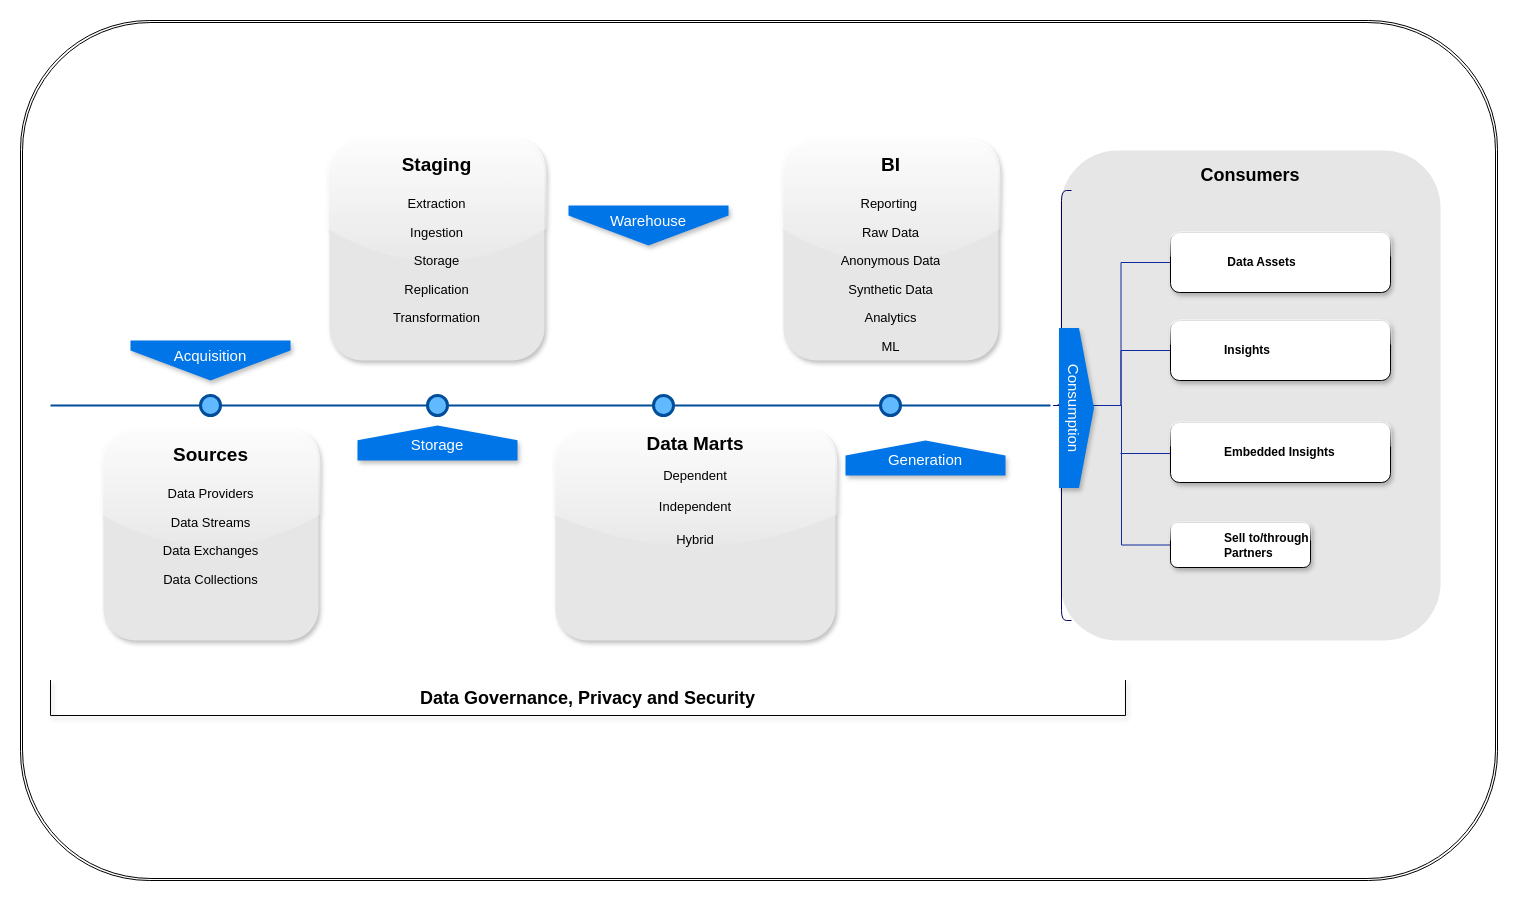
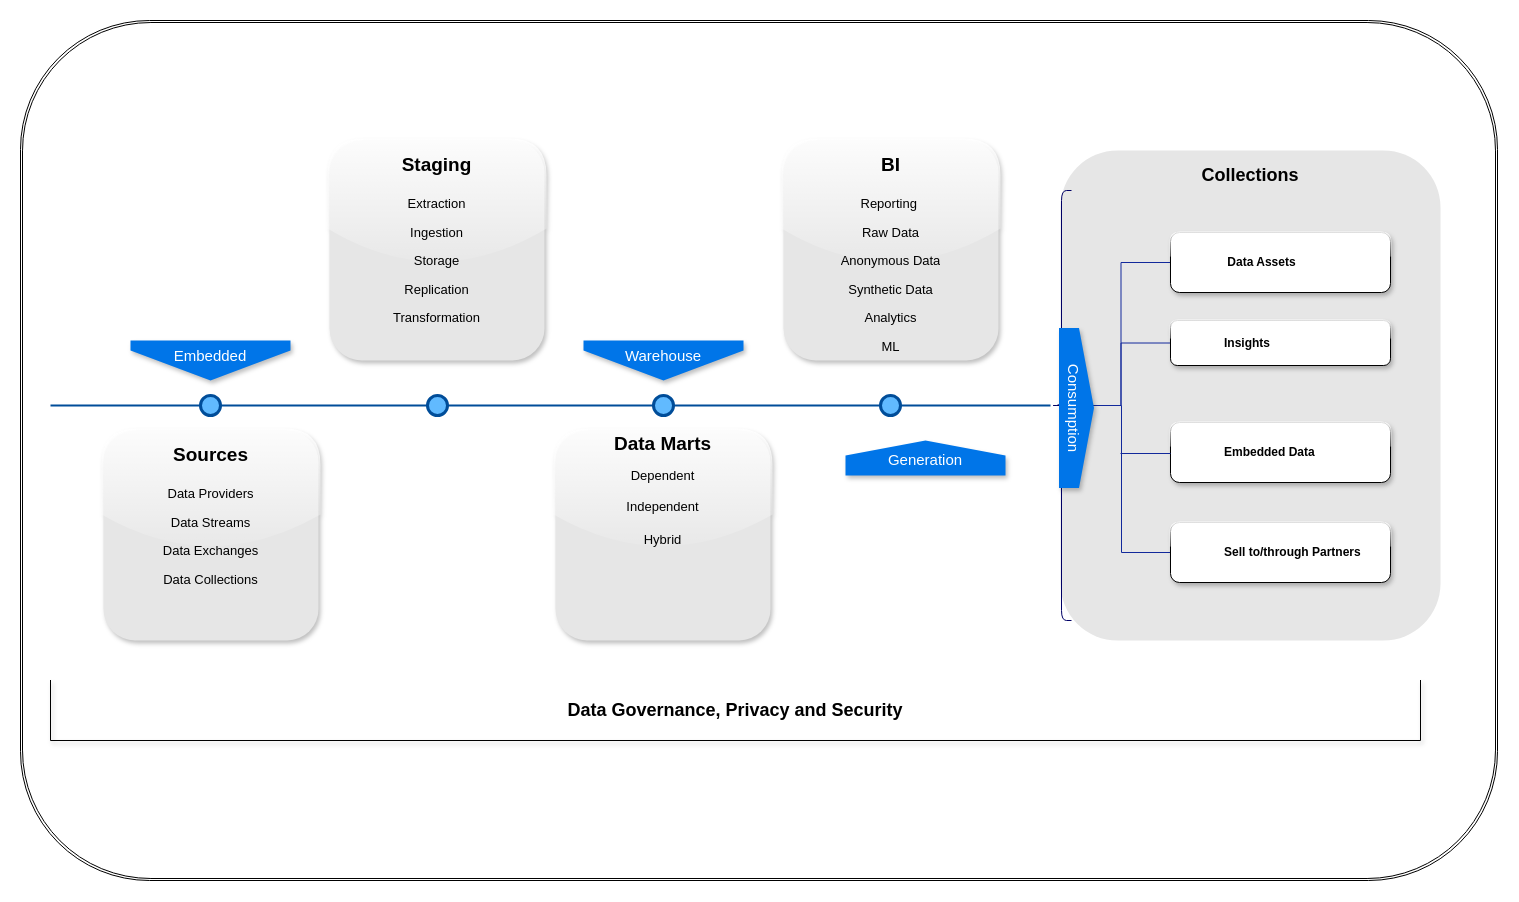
  <mxCell id="0" />
  <mxCell id="1" parent="0" />
  <mxCell id="2" value="" style="shape=ext;double=1;rounded=1;whiteSpace=wrap;html=1;" vertex="1" parent="1"><mxGeometry x="20" y="20" width="1477" height="860" as="geometry" /></mxCell>
- <mxCell id="3" value="&lt;h1&gt;&lt;font style=&quot;font-size: 18px;&quot;&gt;Consumers&lt;/font&gt;&lt;/h1&gt;" style="text;html=1;spacing=5;spacingTop=-20;whiteSpace=wrap;overflow=hidden;strokeColor=none;strokeWidth=3;fillColor=#E6E6E6;fontSize=13;fontColor=#000000;align=center;rounded=1;glass=0;shadow=0;" vertex="1" parent="1"><mxGeometry x="1060" y="150" width="380" height="490" as="geometry" /></mxCell>
+ <mxCell id="3" value="&lt;h1&gt;&lt;font style=&quot;font-size: 18px;&quot;&gt;Collections&lt;/font&gt;&lt;/h1&gt;" style="text;html=1;spacing=5;spacingTop=-20;whiteSpace=wrap;overflow=hidden;strokeColor=none;strokeWidth=3;fillColor=#E6E6E6;fontSize=13;fontColor=#000000;align=center;rounded=1;glass=0;shadow=0;" vertex="1" parent="1"><mxGeometry x="1060" y="150" width="380" height="490" as="geometry" /></mxCell>
  <mxCell id="4" value="" style="line;strokeWidth=2;html=1;fillColor=none;fontSize=28;fontColor=#004D99;strokeColor=#004D99;" parent="1" vertex="1"><mxGeometry x="50" y="400" width="1000" height="10" as="geometry" /></mxCell>
- <mxCell id="5" value="Acquisition" style="shape=offPageConnector;whiteSpace=wrap;html=1;fillColor=#0075E8;fontSize=15;fontColor=#FFFFFF;size=0.75;verticalAlign=top;strokeColor=none;shadow=1;" parent="1" vertex="1"><mxGeometry x="130" y="340" width="160" height="40" as="geometry" /></mxCell>
- <mxCell id="6" value="&lt;span&gt;Warehouse&lt;/span&gt;" style="shape=offPageConnector;whiteSpace=wrap;html=1;fillColor=#0075E8;fontSize=15;fontColor=#FFFFFF;size=0.75;verticalAlign=top;strokeColor=none;shadow=1;" parent="1" vertex="1"><mxGeometry x="568" y="205" width="160" height="40" as="geometry" /></mxCell>
- <mxCell id="7" value="&lt;span&gt;Storage&lt;/span&gt;" style="shape=offPageConnector;whiteSpace=wrap;html=1;fillColor=#0075E8;fontSize=15;fontColor=#FFFFFF;size=0.418;flipV=1;verticalAlign=bottom;strokeColor=none;spacingBottom=4;rounded=0;shadow=1;" parent="1" vertex="1"><mxGeometry x="357" y="425" width="160" height="35" as="geometry" /></mxCell>
+ <mxCell id="5" value="Embedded" style="shape=offPageConnector;whiteSpace=wrap;html=1;fillColor=#0075E8;fontSize=15;fontColor=#FFFFFF;size=0.75;verticalAlign=top;strokeColor=none;shadow=1;" parent="1" vertex="1"><mxGeometry x="130" y="340" width="160" height="40" as="geometry" /></mxCell>
+ <mxCell id="6" value="&lt;span&gt;Warehouse&lt;/span&gt;" style="shape=offPageConnector;whiteSpace=wrap;html=1;fillColor=#0075E8;fontSize=15;fontColor=#FFFFFF;size=0.75;verticalAlign=top;strokeColor=none;shadow=1;" parent="1" vertex="1"><mxGeometry x="583" y="340" width="160" height="40" as="geometry" /></mxCell>
  <mxCell id="8" value="&lt;span&gt;Generation&lt;/span&gt;" style="shape=offPageConnector;whiteSpace=wrap;html=1;fillColor=#0075E8;fontSize=15;fontColor=#FFFFFF;size=0.429;flipV=1;verticalAlign=bottom;strokeColor=none;spacingBottom=4;shadow=1;" parent="1" vertex="1"><mxGeometry x="845" y="440" width="160" height="35" as="geometry" /></mxCell>
  <mxCell id="9" value="" style="ellipse;whiteSpace=wrap;html=1;fillColor=#61BAFF;fontSize=28;fontColor=#004D99;strokeWidth=3;strokeColor=#004D99;" parent="1" vertex="1"><mxGeometry x="200" y="395" width="20" height="20" as="geometry" /></mxCell>
  <mxCell id="10" value="" style="ellipse;whiteSpace=wrap;html=1;fillColor=#61BAFF;fontSize=28;fontColor=#004D99;strokeWidth=3;strokeColor=#004D99;" parent="1" vertex="1"><mxGeometry x="427" y="395" width="20" height="20" as="geometry" /></mxCell>
  <mxCell id="11" value="" style="ellipse;whiteSpace=wrap;html=1;fillColor=#61BAFF;fontSize=28;fontColor=#004D99;strokeWidth=3;strokeColor=#004D99;" parent="1" vertex="1"><mxGeometry x="653" y="395" width="20" height="20" as="geometry" /></mxCell>
  <mxCell id="12" value="" style="ellipse;whiteSpace=wrap;html=1;fillColor=#61BAFF;fontSize=28;fontColor=#004D99;strokeWidth=3;strokeColor=#004D99;" parent="1" vertex="1"><mxGeometry x="880" y="395" width="20" height="20" as="geometry" /></mxCell>
  <mxCell id="13" value="&lt;h1&gt;&lt;font style=&quot;font-size: 19px;&quot;&gt;Sources&lt;/font&gt;&lt;/h1&gt;&lt;p&gt;Data Providers&lt;/p&gt;&lt;p&gt;Data Streams&lt;/p&gt;&lt;p&gt;Data Exchanges&lt;/p&gt;&lt;p&gt;Data Collections&lt;/p&gt;" style="text;html=1;spacing=5;spacingTop=-20;whiteSpace=wrap;overflow=hidden;strokeColor=none;strokeWidth=3;fillColor=#E6E6E6;fontSize=13;fontColor=#000000;align=center;rounded=1;glass=1;shadow=1;" parent="1" vertex="1"><mxGeometry x="103" y="430" width="215" height="210" as="geometry" /></mxCell>
  <mxCell id="14" value="&lt;h1&gt;&lt;font style=&quot;font-size: 19px;&quot;&gt;Staging&lt;/font&gt;&lt;/h1&gt;&lt;p&gt;Extraction&lt;/p&gt;&lt;p&gt;Ingestion&lt;/p&gt;&lt;p&gt;Storage&lt;/p&gt;&lt;p&gt;Replication&lt;/p&gt;&lt;p&gt;Transformation&lt;/p&gt;&lt;p&gt;&lt;br&gt;&lt;/p&gt;" style="text;html=1;spacing=5;spacingTop=-20;whiteSpace=wrap;overflow=hidden;strokeColor=none;strokeWidth=3;fillColor=#E6E6E6;fontSize=13;fontColor=#000000;align=center;rounded=1;glass=1;shadow=1;" parent="1" vertex="1"><mxGeometry x="329" y="140" width="215" height="220" as="geometry" /></mxCell>
- <mxCell id="15" value="&lt;h1 style=&quot;font-size: 19px;&quot;&gt;&lt;font style=&quot;font-size: 19px;&quot;&gt;Data Marts&lt;/font&gt;&lt;/h1&gt;&lt;div style=&quot;&quot;&gt;&lt;font style=&quot;font-size: 13px;&quot;&gt;Dependent&lt;/font&gt;&lt;/div&gt;&lt;div&gt;&lt;br&gt;&lt;/div&gt;&lt;div style=&quot;&quot;&gt;&lt;font style=&quot;font-size: 13px;&quot;&gt;Independent&lt;/font&gt;&lt;/div&gt;&lt;div style=&quot;font-size: 14px;&quot;&gt;&lt;br&gt;&lt;/div&gt;&lt;div&gt;Hybrid&lt;/div&gt;&lt;div&gt;&lt;br&gt;&lt;/div&gt;" style="text;html=1;spacing=5;spacingTop=-20;whiteSpace=wrap;overflow=hidden;strokeColor=none;strokeWidth=3;fillColor=#E6E6E6;fontSize=13;fontColor=#000000;align=center;rounded=1;glass=1;shadow=1;" parent="1" vertex="1"><mxGeometry x="555" y="430" width="280" height="210" as="geometry" /></mxCell>
+ <mxCell id="15" value="&lt;h1 style=&quot;font-size: 19px;&quot;&gt;&lt;font style=&quot;font-size: 19px;&quot;&gt;Data Marts&lt;/font&gt;&lt;/h1&gt;&lt;div style=&quot;&quot;&gt;&lt;font style=&quot;font-size: 13px;&quot;&gt;Dependent&lt;/font&gt;&lt;/div&gt;&lt;div&gt;&lt;br&gt;&lt;/div&gt;&lt;div style=&quot;&quot;&gt;&lt;font style=&quot;font-size: 13px;&quot;&gt;Independent&lt;/font&gt;&lt;/div&gt;&lt;div style=&quot;font-size: 14px;&quot;&gt;&lt;br&gt;&lt;/div&gt;&lt;div&gt;Hybrid&lt;/div&gt;&lt;div&gt;&lt;br&gt;&lt;/div&gt;" style="text;html=1;spacing=5;spacingTop=-20;whiteSpace=wrap;overflow=hidden;strokeColor=none;strokeWidth=3;fillColor=#E6E6E6;fontSize=13;fontColor=#000000;align=center;rounded=1;glass=1;shadow=1;" parent="1" vertex="1"><mxGeometry x="555" y="430" width="215" height="210" as="geometry" /></mxCell>
  <mxCell id="16" value="&lt;h1&gt;&lt;font style=&quot;font-size: 19px;&quot;&gt;BI&lt;/font&gt;&lt;/h1&gt;&lt;p&gt;Reporting&amp;nbsp;&lt;/p&gt;&lt;p&gt;Raw Data&lt;/p&gt;&lt;p&gt;&lt;span style=&quot;background-color: initial;&quot;&gt;Anonymous Data&lt;/span&gt;&lt;/p&gt;&lt;p&gt;Synthetic Data&lt;/p&gt;&lt;p&gt;Analytics&lt;/p&gt;&lt;p&gt;ML&lt;/p&gt;" style="text;html=1;spacing=5;spacingTop=-20;whiteSpace=wrap;overflow=hidden;strokeColor=none;strokeWidth=3;fillColor=#E6E6E6;fontSize=13;fontColor=#000000;align=center;rounded=1;glass=1;shadow=1;" parent="1" vertex="1"><mxGeometry x="783" y="140" width="215" height="220" as="geometry" /></mxCell>
  <mxCell id="17" value="" style="edgeStyle=orthogonalEdgeStyle;rounded=0;hachureGap=4;orthogonalLoop=1;jettySize=auto;html=1;fontFamily=Architects Daughter;fontSource=https%3A%2F%2Ffonts.googleapis.com%2Fcss%3Ffamily%3DArchitects%2BDaughter;fontSize=16;strokeColor=#12299b;" edge="1" parent="1" source="18" target="24"><mxGeometry relative="1" as="geometry" /></mxCell>
  <mxCell id="18" value="&amp;nbsp;Data Assets" style="label;whiteSpace=wrap;html=1;glass=1;rounded=1;shadow=1;" vertex="1" parent="1"><mxGeometry x="1170" y="232" width="220" height="60" as="geometry" /></mxCell>
  <mxCell id="19" value="" style="edgeStyle=orthogonalEdgeStyle;rounded=0;hachureGap=4;orthogonalLoop=1;jettySize=auto;html=1;fontFamily=Architects Daughter;fontSource=https%3A%2F%2Ffonts.googleapis.com%2Fcss%3Ffamily%3DArchitects%2BDaughter;fontSize=16;strokeColor=#12299b;" edge="1" parent="1" source="20" target="24"><mxGeometry relative="1" as="geometry" /></mxCell>
- <mxCell id="20" value="Insights" style="label;whiteSpace=wrap;html=1;glass=1;rounded=1;shadow=1;" vertex="1" parent="1"><mxGeometry x="1170" y="320" width="220" height="60" as="geometry" /></mxCell>
- <mxCell id="21" value="Embedded Insights" style="label;whiteSpace=wrap;html=1;glass=1;shadow=1;" vertex="1" parent="1"><mxGeometry x="1170" y="422" width="220" height="60" as="geometry" /></mxCell>
+ <mxCell id="20" value="Insights" style="label;whiteSpace=wrap;html=1;glass=1;rounded=1;shadow=1;" vertex="1" parent="1"><mxGeometry x="1170" y="320" width="220" height="45" as="geometry" /></mxCell>
+ <mxCell id="21" value="Embedded Data" style="label;whiteSpace=wrap;html=1;glass=1;shadow=1;" vertex="1" parent="1"><mxGeometry x="1170" y="422" width="220" height="60" as="geometry" /></mxCell>
  <mxCell id="22" value="" style="edgeStyle=elbowEdgeStyle;rounded=0;hachureGap=4;orthogonalLoop=1;jettySize=auto;html=1;fontFamily=Architects Daughter;fontSource=https%3A%2F%2Ffonts.googleapis.com%2Fcss%3Ffamily%3DArchitects%2BDaughter;fontSize=16;strokeColor=#12299b;" edge="1" parent="1" source="23" target="24"><mxGeometry relative="1" as="geometry" /></mxCell>
- <mxCell id="23" value="Sell to/through Partners" style="label;whiteSpace=wrap;html=1;glass=1;shadow=1;" vertex="1" parent="1"><mxGeometry x="1170" y="522" width="140" height="45" as="geometry" /></mxCell>
+ <mxCell id="23" value="Sell to/through Partners" style="label;whiteSpace=wrap;html=1;glass=1;shadow=1;" vertex="1" parent="1"><mxGeometry x="1170" y="522" width="220" height="60" as="geometry" /></mxCell>
  <mxCell id="24" value="" style="shape=curlyBracket;whiteSpace=wrap;html=1;rounded=1;labelPosition=left;verticalLabelPosition=middle;align=right;verticalAlign=middle;hachureGap=4;fontFamily=Architects Daughter;fontSource=https%3A%2F%2Ffonts.googleapis.com%2Fcss%3Ffamily%3DArchitects%2BDaughter;fontSize=20;size=0.5;strokeColor=#000066;" vertex="1" parent="1"><mxGeometry x="1051" y="190" width="20" height="430" as="geometry" /></mxCell>
  <mxCell id="25" value="" style="endArrow=none;html=1;rounded=0;strokeColor=#12299b;" edge="1" parent="1"><mxGeometry width="50" height="50" relative="1" as="geometry"><mxPoint x="1120" y="453" as="sourcePoint" /><mxPoint x="1170" y="453" as="targetPoint" /></mxGeometry></mxCell>
  <mxCell id="26" value="&lt;span&gt;Consumption&lt;/span&gt;" style="shape=offPageConnector;whiteSpace=wrap;html=1;fillColor=#0075E8;fontSize=15;fontColor=#FFFFFF;size=0.429;flipV=1;verticalAlign=bottom;strokeColor=none;spacingBottom=4;shadow=1;rotation=90;" vertex="1" parent="1"><mxGeometry x="996" y="390" width="160" height="35" as="geometry" /></mxCell>
- <mxCell id="27" value="&lt;font style=&quot;font-size: 18px;&quot;&gt;Data Governance, Privacy and Security&lt;/font&gt;" style="shape=partialRectangle;whiteSpace=wrap;html=1;bottom=1;right=1;left=1;top=0;fillColor=none;routingCenterX=-0.5;shadow=1;fontSize=14;fontStyle=1" vertex="1" parent="1"><mxGeometry x="50" y="680" width="1075" height="35" as="geometry" /></mxCell>
+ <mxCell id="27" value="&lt;font style=&quot;font-size: 18px;&quot;&gt;Data Governance, Privacy and Security&lt;/font&gt;" style="shape=partialRectangle;whiteSpace=wrap;html=1;bottom=1;right=1;left=1;top=0;fillColor=none;routingCenterX=-0.5;shadow=1;fontSize=14;fontStyle=1" vertex="1" parent="1"><mxGeometry x="50" y="680" width="1370" height="60" as="geometry" /></mxCell>
